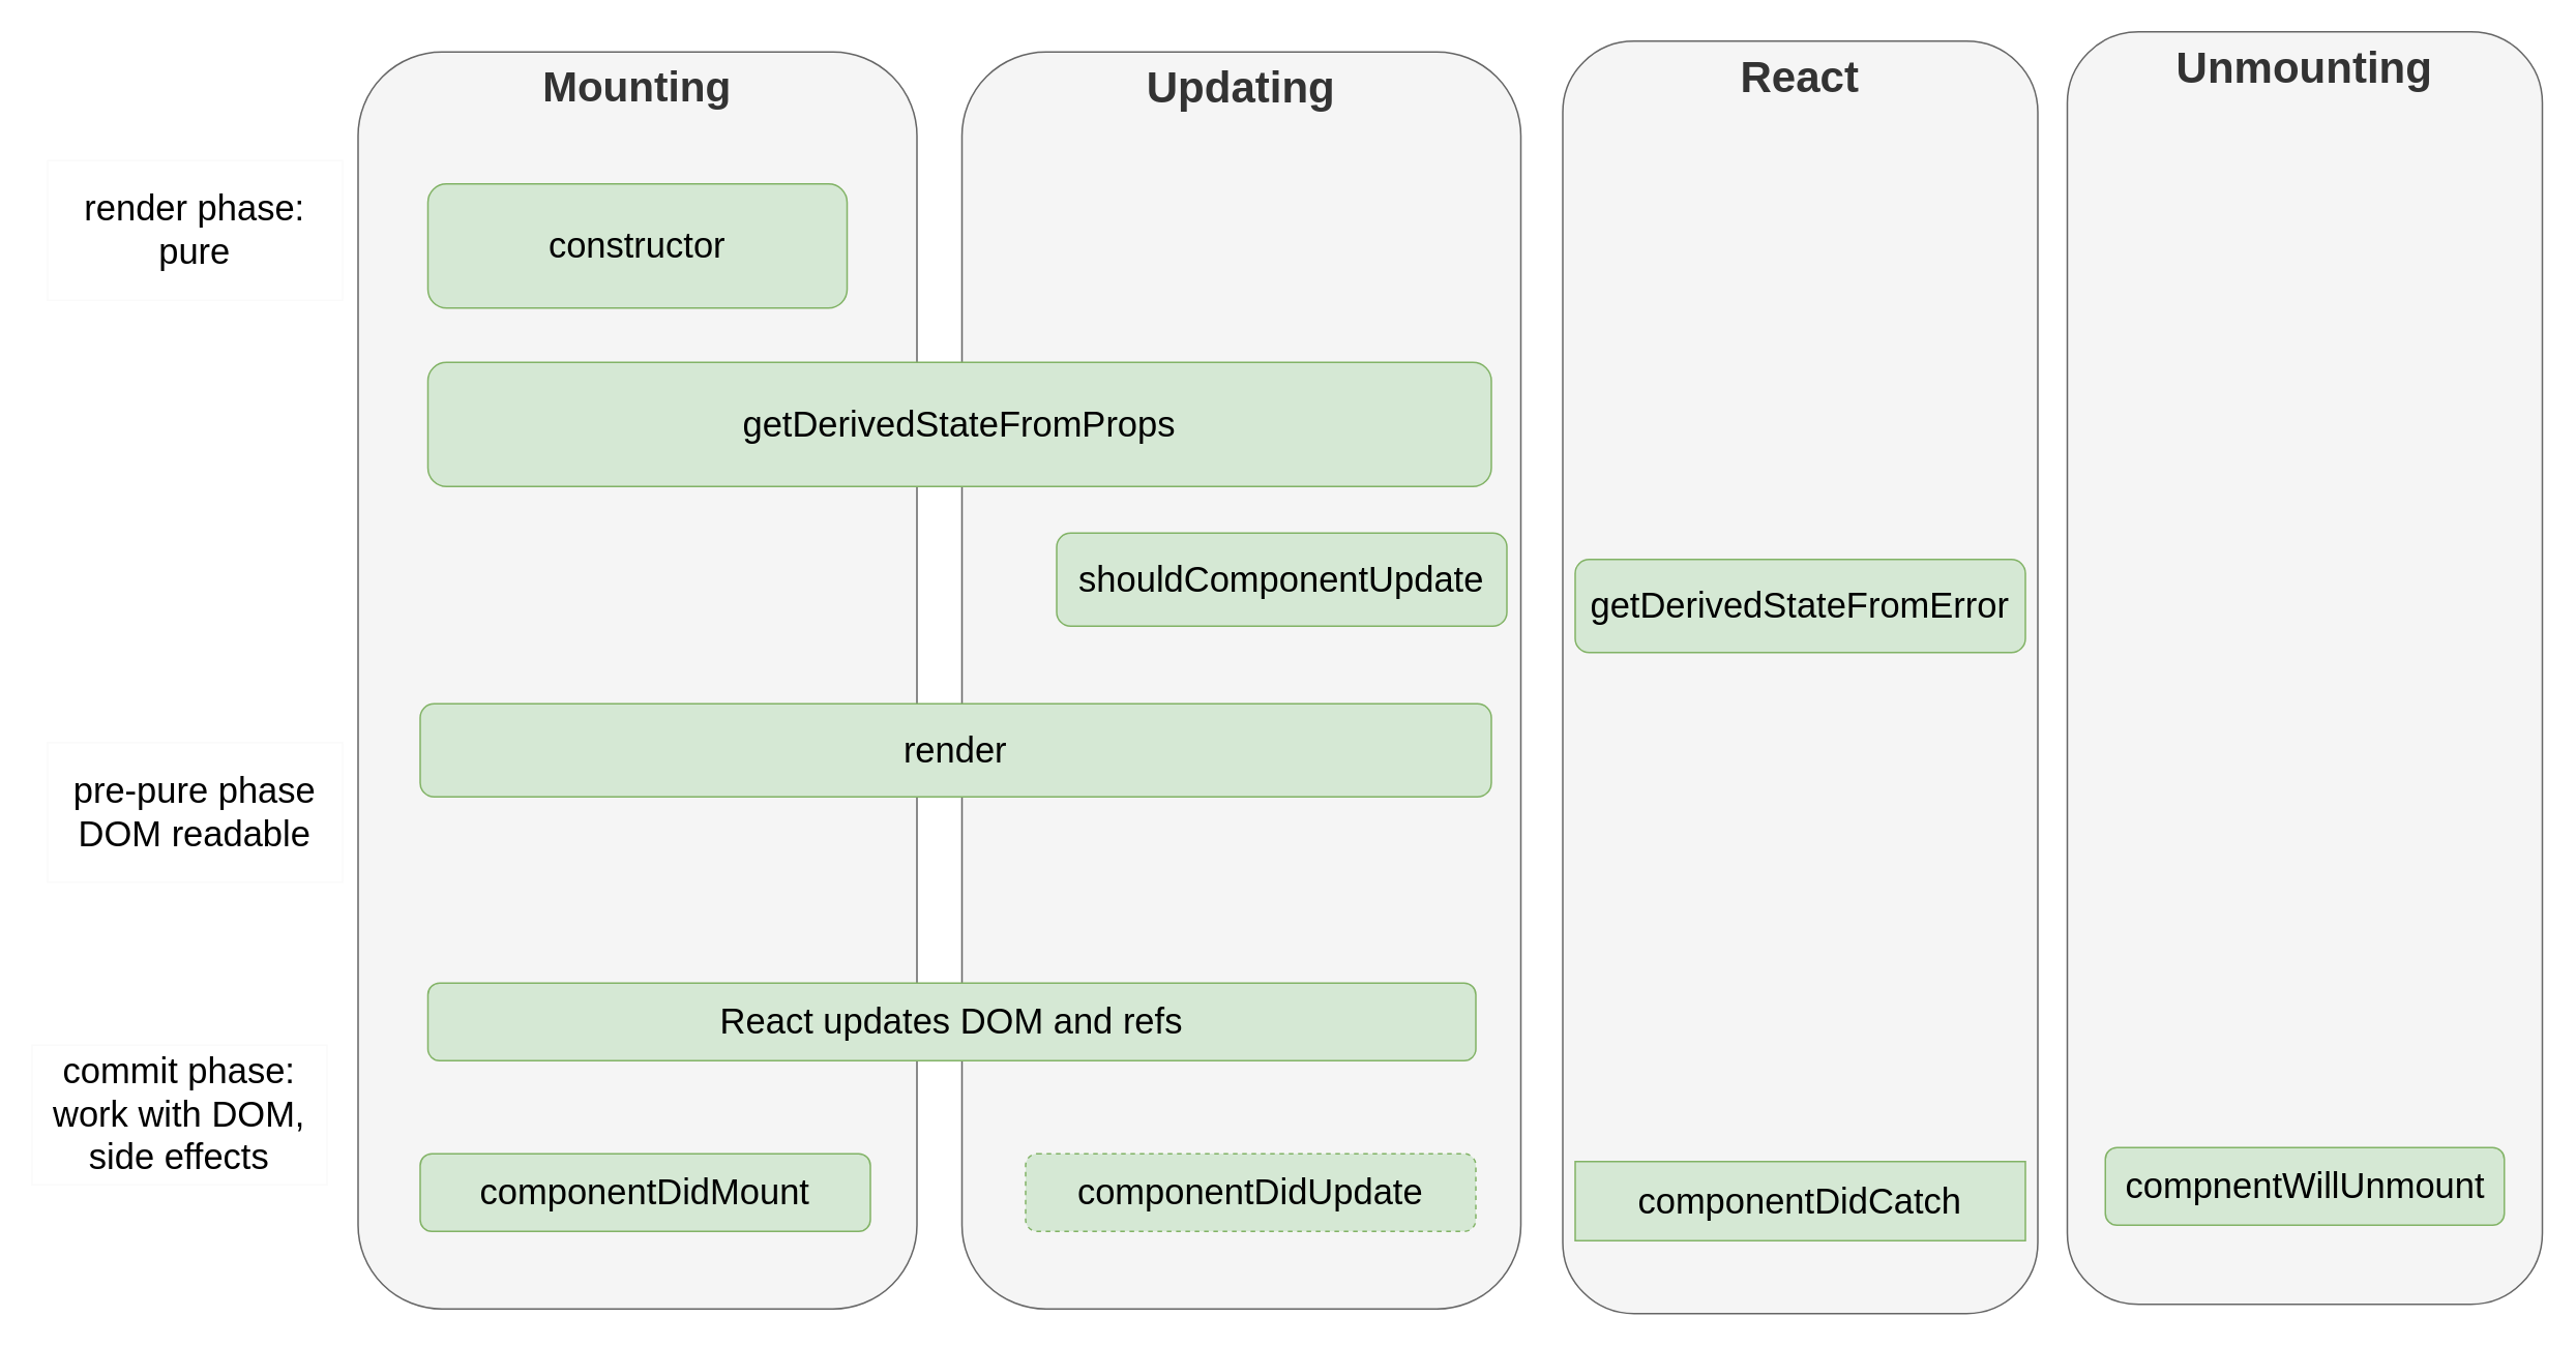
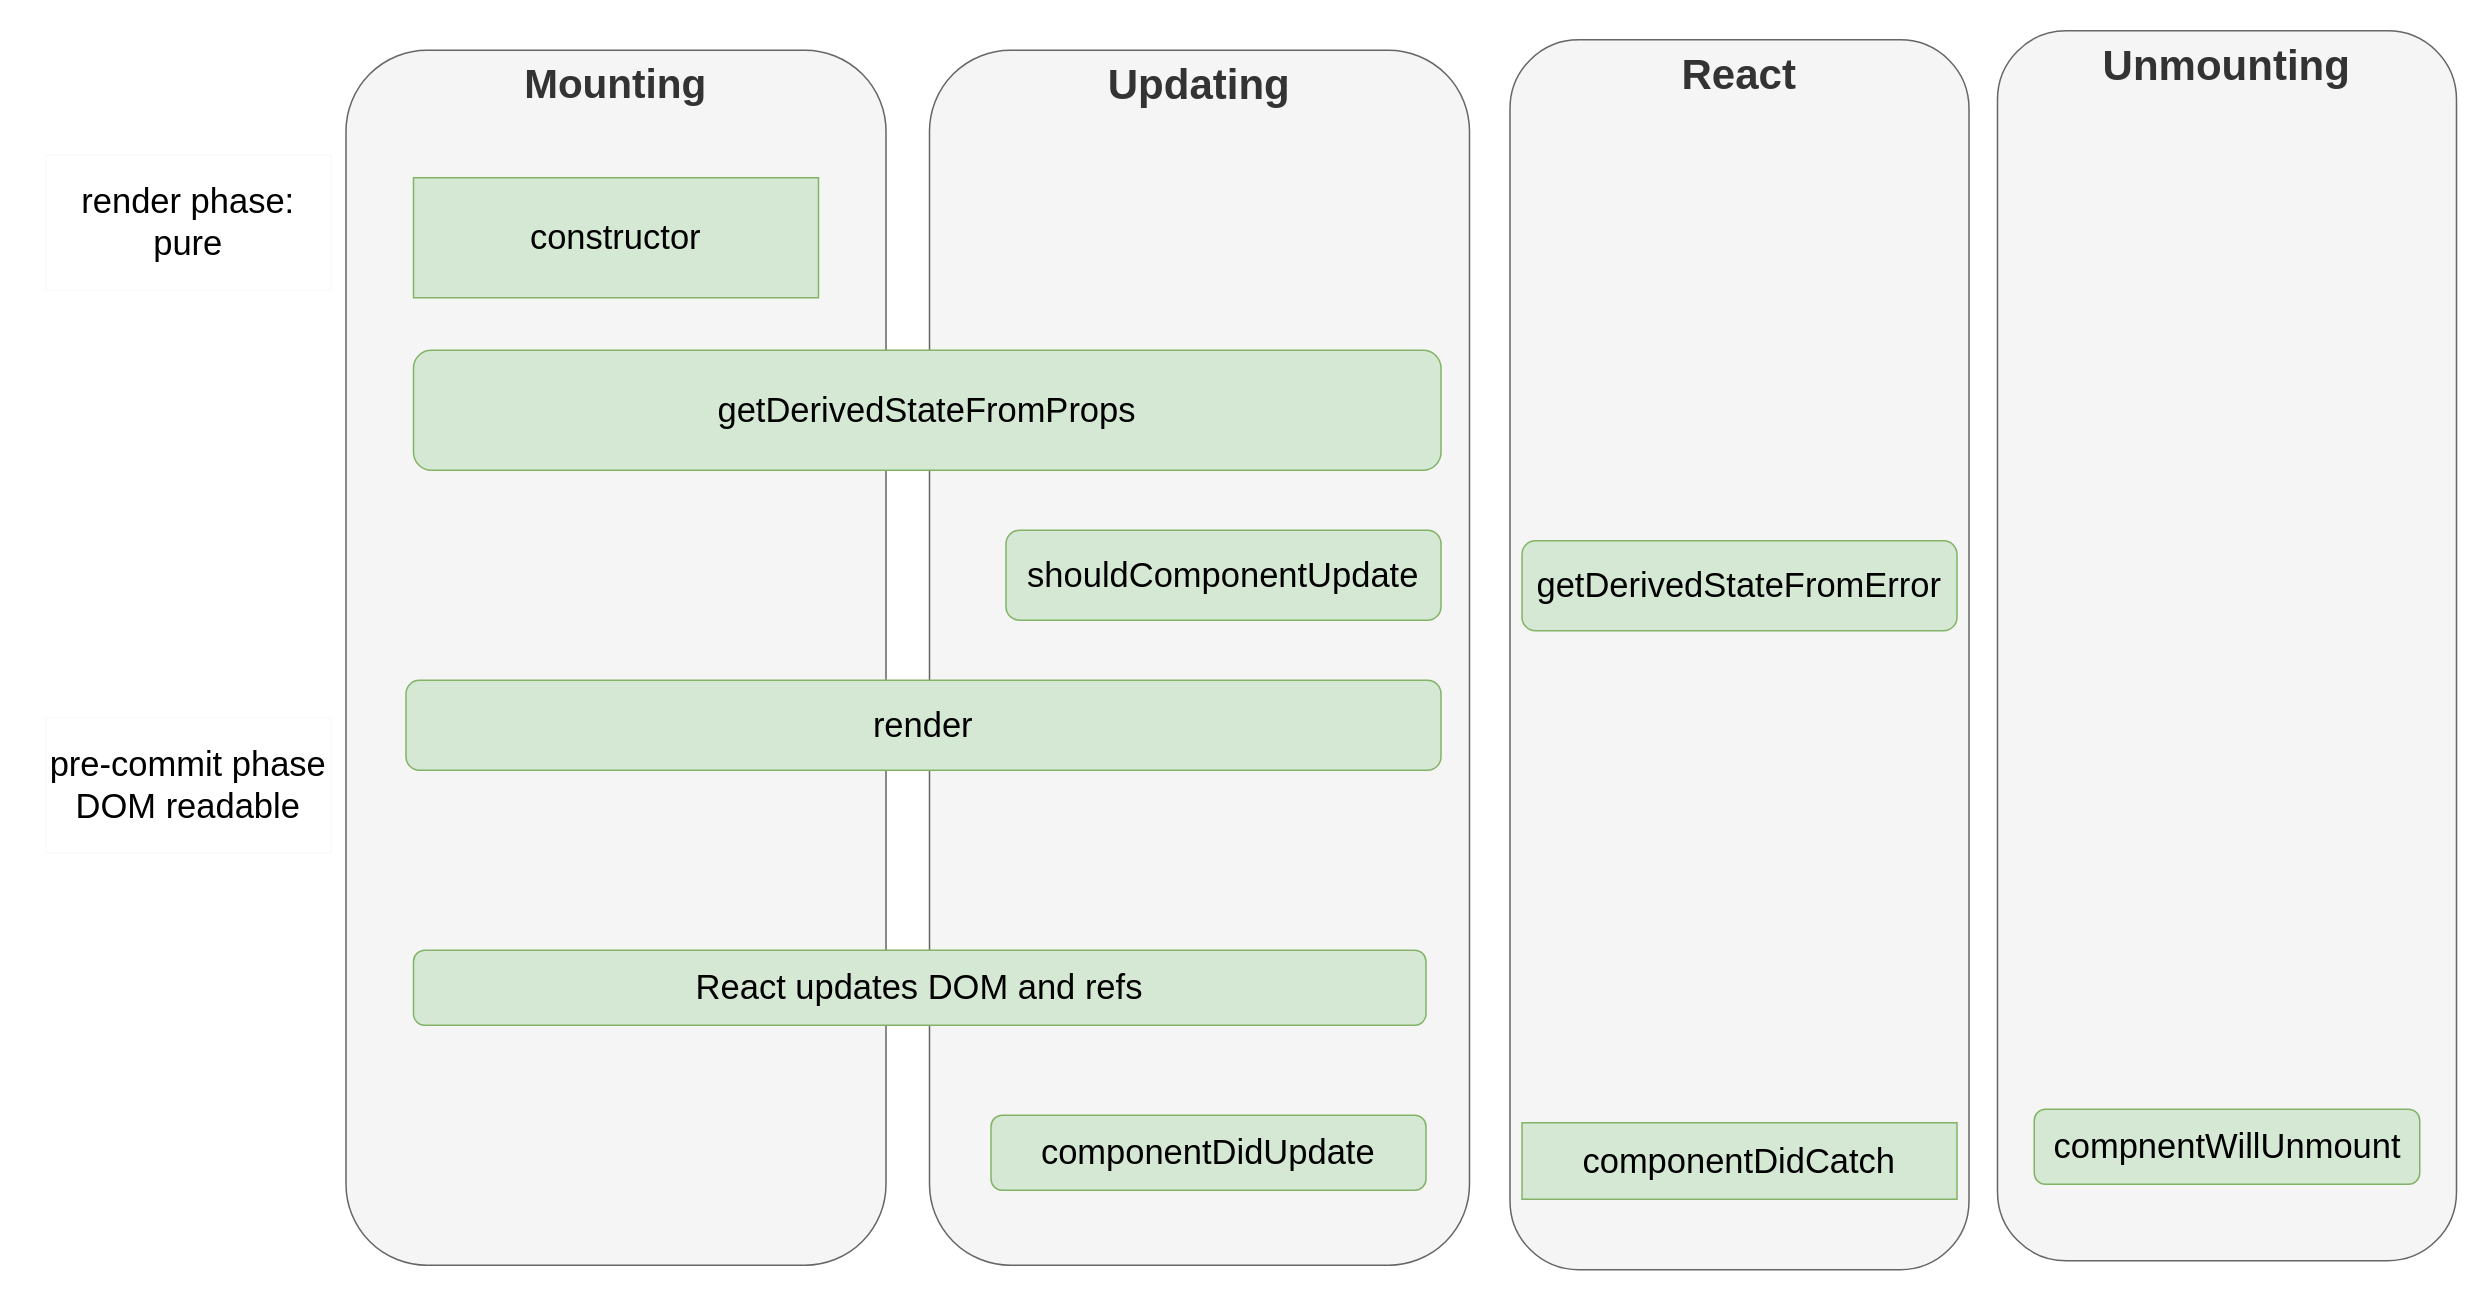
  <mxCell id="0" />
  <mxCell id="1" parent="0" />
  <mxCell id="2" value="&lt;font size=&quot;1&quot;&gt;&lt;b style=&quot;font-size: 27px&quot;&gt;Mounting&lt;/b&gt;&lt;/font&gt;" style="rounded=1;whiteSpace=wrap;html=1;labelBackgroundColor=none;fillColor=#f5f5f5;strokeColor=#666666;fontColor=#333333;horizontal=1;verticalAlign=top;" vertex="1" parent="1"><mxGeometry x="230" y="33" width="360" height="810" as="geometry" /></mxCell>
  <mxCell id="3" value="Updating" style="rounded=1;whiteSpace=wrap;html=1;labelBackgroundColor=none;fillColor=#f5f5f5;fontColor=#333333;strokeColor=#666666;fontSize=28;fontStyle=1;verticalAlign=top;" vertex="1" parent="1"><mxGeometry x="619" y="33" width="360" height="810" as="geometry" /></mxCell>
  <mxCell id="4" value="Unmounting" style="rounded=1;whiteSpace=wrap;html=1;labelBackgroundColor=none;fillColor=#f5f5f5;fontColor=#333333;strokeColor=#666666;fontSize=28;fontStyle=1;verticalAlign=top;" vertex="1" parent="1"><mxGeometry x="1331" y="20" width="306" height="820" as="geometry" /></mxCell>
  <mxCell id="5" value="render phase: pure" style="rounded=0;whiteSpace=wrap;html=1;fontSize=23;strokeColor=#FAFAFA;" vertex="1" parent="1"><mxGeometry x="30" y="103" width="190" height="90" as="geometry" /></mxCell>
- <mxCell id="6" value="&lt;div&gt;pre-pure phase&lt;/div&gt;&lt;div&gt;DOM readable&lt;br&gt;&lt;/div&gt;" style="rounded=0;whiteSpace=wrap;html=1;fontSize=23;strokeColor=#FAFAFA;" vertex="1" parent="1"><mxGeometry x="30" y="478" width="190" height="90" as="geometry" /></mxCell>
- <mxCell id="7" value="commit phase: work with DOM, side effects" style="rounded=0;whiteSpace=wrap;html=1;fontSize=23;strokeColor=#FAFAFA;" vertex="1" parent="1"><mxGeometry x="20" y="673" width="190" height="90" as="geometry" /></mxCell>
- <mxCell id="8" value="constructor" style="rounded=1;whiteSpace=wrap;html=1;labelBackgroundColor=none;fontSize=23;fillColor=#d5e8d4;strokeColor=#82b366;" vertex="1" parent="1"><mxGeometry x="275" y="118" width="270" height="80" as="geometry" /></mxCell>
+ <mxCell id="6" value="&lt;div&gt;pre-commit phase&lt;/div&gt;&lt;div&gt;DOM readable&lt;br&gt;&lt;/div&gt;" style="rounded=0;whiteSpace=wrap;html=1;fontSize=23;strokeColor=#FAFAFA;" vertex="1" parent="1"><mxGeometry x="30" y="478" width="190" height="90" as="geometry" /></mxCell>
+ <mxCell id="8" value="constructor" style="whiteSpace=wrap;html=1;labelBackgroundColor=none;fontSize=23;fillColor=#d5e8d4;strokeColor=#82b366;rounded=0;" vertex="1" parent="1"><mxGeometry x="275" y="118" width="270" height="80" as="geometry" /></mxCell>
  <mxCell id="9" value="getDerivedStateFromProps" style="rounded=1;whiteSpace=wrap;html=1;labelBackgroundColor=none;fontSize=23;fillColor=#d5e8d4;strokeColor=#82b366;" vertex="1" parent="1"><mxGeometry x="275" y="233" width="685" height="80" as="geometry" /></mxCell>
- <mxCell id="10" value="shouldComponentUpdate" style="rounded=1;whiteSpace=wrap;html=1;labelBackgroundColor=none;fontSize=23;fillColor=#d5e8d4;strokeColor=#82b366;" vertex="1" parent="1"><mxGeometry x="680" y="343" width="290" height="60" as="geometry" /></mxCell>
+ <mxCell id="10" value="shouldComponentUpdate" style="rounded=1;whiteSpace=wrap;html=1;labelBackgroundColor=none;fontSize=23;fillColor=#d5e8d4;strokeColor=#82b366;" vertex="1" parent="1"><mxGeometry x="670" y="353" width="290" height="60" as="geometry" /></mxCell>
  <mxCell id="11" value="render" style="rounded=1;whiteSpace=wrap;html=1;labelBackgroundColor=none;fontSize=23;fillColor=#d5e8d4;strokeColor=#82b366;" vertex="1" parent="1"><mxGeometry x="270" y="453" width="690" height="60" as="geometry" /></mxCell>
  <mxCell id="12" value="React updates DOM and refs" style="rounded=1;whiteSpace=wrap;html=1;labelBackgroundColor=none;fontSize=23;fillColor=#d5e8d4;strokeColor=#82b366;" vertex="1" parent="1"><mxGeometry x="275" y="633" width="675" height="50" as="geometry" /></mxCell>
- <mxCell id="13" value="componentDidMount" style="rounded=1;whiteSpace=wrap;html=1;labelBackgroundColor=none;fontSize=23;fillColor=#d5e8d4;strokeColor=#82b366;" vertex="1" parent="1"><mxGeometry x="270" y="743" width="290" height="50" as="geometry" /></mxCell>
- <mxCell id="14" value="componentDidUpdate" style="rounded=1;whiteSpace=wrap;html=1;labelBackgroundColor=none;fontSize=23;fillColor=#d5e8d4;strokeColor=#82b366;dashed=1;" vertex="1" parent="1"><mxGeometry x="660" y="743" width="290" height="50" as="geometry" /></mxCell>
+ <mxCell id="14" value="componentDidUpdate" style="rounded=1;whiteSpace=wrap;html=1;labelBackgroundColor=none;fontSize=23;fillColor=#d5e8d4;strokeColor=#82b366;" vertex="1" parent="1"><mxGeometry x="660" y="743" width="290" height="50" as="geometry" /></mxCell>
  <mxCell id="15" value="compnentWillUnmount" style="rounded=1;whiteSpace=wrap;html=1;labelBackgroundColor=none;fontSize=23;fillColor=#d5e8d4;strokeColor=#82b366;" vertex="1" parent="1"><mxGeometry x="1355.5" y="739" width="257" height="50" as="geometry" /></mxCell>
  <mxCell id="16" value="React" style="rounded=1;whiteSpace=wrap;html=1;labelBackgroundColor=none;fillColor=#f5f5f5;fontColor=#333333;strokeColor=#666666;fontSize=28;fontStyle=1;verticalAlign=top;" vertex="1" parent="1"><mxGeometry x="1006" y="26" width="306" height="820" as="geometry" /></mxCell>
  <mxCell id="17" value="getDerivedStateFromError" style="rounded=1;whiteSpace=wrap;html=1;labelBackgroundColor=none;fontSize=23;fillColor=#d5e8d4;strokeColor=#82b366;" vertex="1" parent="1"><mxGeometry x="1014" y="360" width="290" height="60" as="geometry" /></mxCell>
  <mxCell id="18" value="componentDidCatch" style="whiteSpace=wrap;html=1;labelBackgroundColor=none;fontSize=23;fillColor=#d5e8d4;strokeColor=#82b366;rounded=0;" vertex="1" parent="1"><mxGeometry x="1014" y="748" width="290" height="51" as="geometry" /></mxCell>
